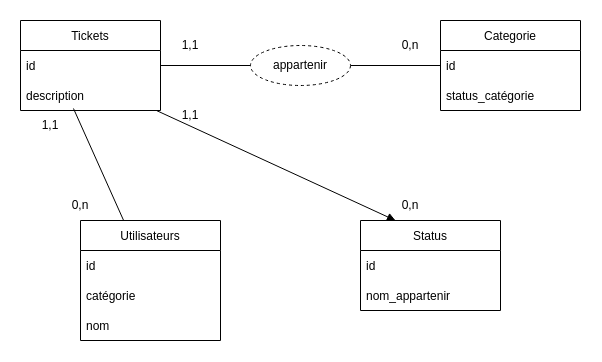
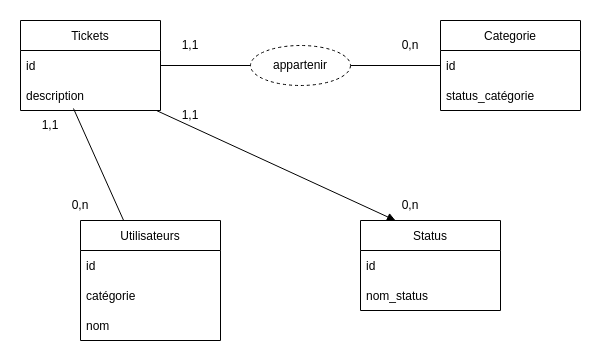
  <mxCell id="0" />
  <mxCell id="1" parent="0" />
  <mxCell id="2" value="Tickets" style="swimlane;fontStyle=0;childLayout=stackLayout;horizontal=1;startSize=30;horizontalStack=0;resizeParent=1;resizeParentMax=0;resizeLast=0;collapsible=1;marginBottom=0;" vertex="1" parent="1"><mxGeometry x="20" y="20" width="140" height="90" as="geometry" /></mxCell>
  <mxCell id="3" value="id" style="text;strokeColor=none;fillColor=none;align=left;verticalAlign=middle;spacingLeft=4;spacingRight=4;overflow=hidden;points=[[0,0.5],[1,0.5]];portConstraint=eastwest;rotatable=0;" vertex="1" parent="2"><mxGeometry y="30" width="140" height="30" as="geometry" /></mxCell>
  <mxCell id="4" value="description" style="text;strokeColor=none;fillColor=none;align=left;verticalAlign=middle;spacingLeft=4;spacingRight=4;overflow=hidden;points=[[0,0.5],[1,0.5]];portConstraint=eastwest;rotatable=0;" vertex="1" parent="2"><mxGeometry y="60" width="140" height="30" as="geometry" /></mxCell>
  <mxCell id="5" value="Categorie" style="swimlane;fontStyle=0;childLayout=stackLayout;horizontal=1;startSize=30;horizontalStack=0;resizeParent=1;resizeParentMax=0;resizeLast=0;collapsible=1;marginBottom=0;" vertex="1" parent="1"><mxGeometry x="440" y="20" width="140" height="90" as="geometry" /></mxCell>
  <mxCell id="6" value="id" style="text;strokeColor=none;fillColor=none;align=left;verticalAlign=middle;spacingLeft=4;spacingRight=4;overflow=hidden;points=[[0,0.5],[1,0.5]];portConstraint=eastwest;rotatable=0;" vertex="1" parent="5"><mxGeometry y="30" width="140" height="30" as="geometry" /></mxCell>
  <mxCell id="7" value="status_catégorie" style="text;strokeColor=none;fillColor=none;align=left;verticalAlign=middle;spacingLeft=4;spacingRight=4;overflow=hidden;points=[[0,0.5],[1,0.5]];portConstraint=eastwest;rotatable=0;" vertex="1" parent="5"><mxGeometry y="60" width="140" height="30" as="geometry" /></mxCell>
  <mxCell id="8" value="Utilisateurs" style="swimlane;fontStyle=0;childLayout=stackLayout;horizontal=1;startSize=30;horizontalStack=0;resizeParent=1;resizeParentMax=0;resizeLast=0;collapsible=1;marginBottom=0;" vertex="1" parent="1"><mxGeometry x="80" y="220" width="140" height="120" as="geometry"><mxRectangle x="160" y="280" width="100" height="30" as="alternateBounds" /></mxGeometry></mxCell>
  <mxCell id="9" value="id" style="text;strokeColor=none;fillColor=none;align=left;verticalAlign=middle;spacingLeft=4;spacingRight=4;overflow=hidden;points=[[0,0.5],[1,0.5]];portConstraint=eastwest;rotatable=0;" vertex="1" parent="8"><mxGeometry y="30" width="140" height="30" as="geometry" /></mxCell>
  <mxCell id="10" value="catégorie" style="text;strokeColor=none;fillColor=none;align=left;verticalAlign=middle;spacingLeft=4;spacingRight=4;overflow=hidden;points=[[0,0.5],[1,0.5]];portConstraint=eastwest;rotatable=0;" vertex="1" parent="8"><mxGeometry y="60" width="140" height="30" as="geometry" /></mxCell>
  <mxCell id="11" value="nom" style="text;strokeColor=none;fillColor=none;align=left;verticalAlign=middle;spacingLeft=4;spacingRight=4;overflow=hidden;points=[[0,0.5],[1,0.5]];portConstraint=eastwest;rotatable=0;" vertex="1" parent="8"><mxGeometry y="90" width="140" height="30" as="geometry" /></mxCell>
  <mxCell id="12" value="1,1" style="text;html=1;strokeColor=none;fillColor=none;align=center;verticalAlign=middle;whiteSpace=wrap;rounded=0;" vertex="1" parent="1"><mxGeometry x="20" y="110" width="60" height="30" as="geometry" /></mxCell>
  <mxCell id="13" value="0,n" style="text;html=1;strokeColor=none;fillColor=none;align=center;verticalAlign=middle;whiteSpace=wrap;rounded=0;" vertex="1" parent="1"><mxGeometry x="50" y="190" width="60" height="30" as="geometry" /></mxCell>
  <mxCell id="14" value="1,1" style="text;html=1;strokeColor=none;fillColor=none;align=center;verticalAlign=middle;whiteSpace=wrap;rounded=0;" vertex="1" parent="1"><mxGeometry x="160" y="30" width="60" height="30" as="geometry" /></mxCell>
  <mxCell id="15" value="0,n" style="text;html=1;strokeColor=none;fillColor=none;align=center;verticalAlign=middle;whiteSpace=wrap;rounded=0;" vertex="1" parent="1"><mxGeometry x="380" y="30" width="60" height="30" as="geometry" /></mxCell>
  <mxCell id="16" value="" style="endArrow=none;html=1;rounded=0;exitX=0.883;exitY=-0.067;exitDx=0;exitDy=0;exitPerimeter=0;" edge="1" parent="1" source="12" target="8"><mxGeometry width="50" height="50" relative="1" as="geometry"><mxPoint x="310" y="350" as="sourcePoint" /><mxPoint x="360" y="300" as="targetPoint" /></mxGeometry></mxCell>
  <mxCell id="17" value="Status" style="swimlane;fontStyle=0;childLayout=stackLayout;horizontal=1;startSize=30;horizontalStack=0;resizeParent=1;resizeParentMax=0;resizeLast=0;collapsible=1;marginBottom=0;" vertex="1" parent="1"><mxGeometry x="360" y="220" width="140" height="90" as="geometry" /></mxCell>
  <mxCell id="18" value="id" style="text;strokeColor=none;fillColor=none;align=left;verticalAlign=middle;spacingLeft=4;spacingRight=4;overflow=hidden;points=[[0,0.5],[1,0.5]];portConstraint=eastwest;rotatable=0;" vertex="1" parent="17"><mxGeometry y="30" width="140" height="30" as="geometry" /></mxCell>
- <mxCell id="19" value="nom_appartenir" style="text;strokeColor=none;fillColor=none;align=left;verticalAlign=middle;spacingLeft=4;spacingRight=4;overflow=hidden;points=[[0,0.5],[1,0.5]];portConstraint=eastwest;rotatable=0;" vertex="1" parent="17"><mxGeometry y="60" width="140" height="30" as="geometry" /></mxCell>
+ <mxCell id="19" value="nom_status" style="text;strokeColor=none;fillColor=none;align=left;verticalAlign=middle;spacingLeft=4;spacingRight=4;overflow=hidden;points=[[0,0.5],[1,0.5]];portConstraint=eastwest;rotatable=0;" vertex="1" parent="17"><mxGeometry y="60" width="140" height="30" as="geometry" /></mxCell>
  <mxCell id="20" value="" style="endArrow=block;html=1;rounded=0;exitX=0.971;exitY=1;exitDx=0;exitDy=0;exitPerimeter=0;entryX=0.25;entryY=0;entryDx=0;entryDy=0;" edge="1" parent="1" source="4" target="17"><mxGeometry width="50" height="50" relative="1" as="geometry"><mxPoint x="310" y="350" as="sourcePoint" /><mxPoint x="360" y="300" as="targetPoint" /></mxGeometry></mxCell>
  <mxCell id="21" value="" style="endArrow=none;html=1;rounded=0;exitX=1;exitY=0.5;exitDx=0;exitDy=0;entryX=0;entryY=0.5;entryDx=0;entryDy=0;startArrow=none;" edge="1" parent="1" source="24" target="6"><mxGeometry width="50" height="50" relative="1" as="geometry"><mxPoint x="310" y="350" as="sourcePoint" /><mxPoint x="360" y="300" as="targetPoint" /></mxGeometry></mxCell>
  <mxCell id="22" value="1,1" style="text;html=1;strokeColor=none;fillColor=none;align=center;verticalAlign=middle;whiteSpace=wrap;rounded=0;" vertex="1" parent="1"><mxGeometry x="160" y="100" width="60" height="30" as="geometry" /></mxCell>
  <mxCell id="23" value="0,n" style="text;html=1;strokeColor=none;fillColor=none;align=center;verticalAlign=middle;whiteSpace=wrap;rounded=0;" vertex="1" parent="1"><mxGeometry x="380" y="190" width="60" height="30" as="geometry" /></mxCell>
  <mxCell id="24" value="appartenir" style="ellipse;whiteSpace=wrap;html=1;align=center;newEdgeStyle={&quot;edgeStyle&quot;:&quot;entityRelationEdgeStyle&quot;,&quot;startArrow&quot;:&quot;none&quot;,&quot;endArrow&quot;:&quot;none&quot;,&quot;segment&quot;:10,&quot;curved&quot;:1};treeFolding=1;treeMoving=1;dashed=1;" vertex="1" parent="1"><mxGeometry x="250" y="45" width="100" height="40" as="geometry" /></mxCell>
  <mxCell id="25" value="" style="endArrow=none;html=1;rounded=0;exitX=1;exitY=0.5;exitDx=0;exitDy=0;entryX=0;entryY=0.5;entryDx=0;entryDy=0;" edge="1" parent="1" source="3" target="24"><mxGeometry width="50" height="50" relative="1" as="geometry"><mxPoint x="160" y="65" as="sourcePoint" /><mxPoint x="440" y="65" as="targetPoint" /></mxGeometry></mxCell>
